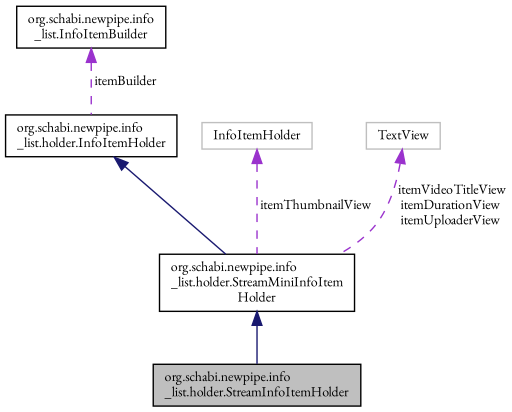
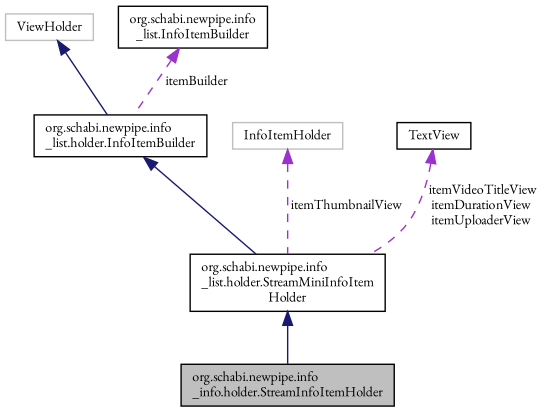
  digraph {
    fontname="EB Garamond"
    node [color=black fillcolor=white fontname="EB Garamond" fontsize=10 shape=record style=filled]
    edge [color=midnightblue dir=back fontname="EB Garamond" fontsize=10 labelfontname=Helvetica labelfontsize=10 style=solid]
-   n1 [fillcolor=grey75 fontcolor=black height=0.2 label="org.schabi.newpipe.info\l_list.holder.StreamInfoItemHolder" width=0.4]
+   n1 [fillcolor=grey75 fontcolor=black height=0.2 label="org.schabi.newpipe.info\l_info.holder.StreamInfoItemHolder" width=0.4]
    n2 [height=0.2 label="org.schabi.newpipe.info\l_list.holder.StreamMiniInfoItem\lHolder" width=0.4]
-   n3 [height=0.2 label="org.schabi.newpipe.info\l_list.holder.InfoItemHolder" width=0.4]
+   n3 [height=0.2 label="org.schabi.newpipe.info\l_list.holder.InfoItemBuilder" width=0.4]
+   n4 [color=grey75 height=0.2 label=ViewHolder width=0.4]
    n5 [height=0.2 label="org.schabi.newpipe.info\l_list.InfoItemBuilder" width=0.4]
    n6 [color=grey75 height=0.2 label=InfoItemHolder width=0.4]
-   n7 [color=grey75 height=0.2 label=TextView width=0.4]
+   n7 [height=0.2 label=TextView width=0.4]
    n2 -> n1
    n3 -> n2
+   n4 -> n3
    n5 -> n3 [color=darkorchid3 label=" itemBuilder" style=dashed]
    n6 -> n2 [color=darkorchid3 label=" itemThumbnailView" style=dashed]
    n7 -> n2 [color=darkorchid3 label=" itemVideoTitleView\nitemDurationView\nitemUploaderView" style=dashed]
  }
